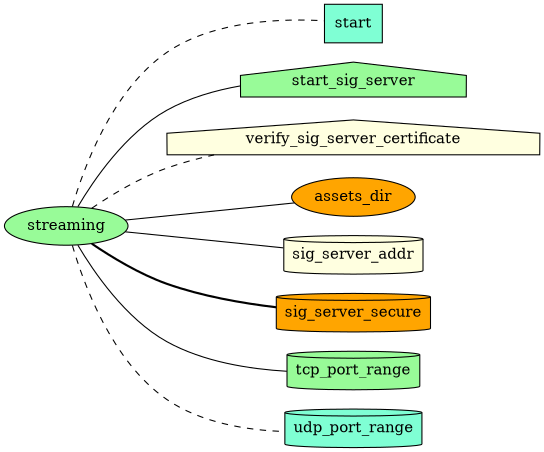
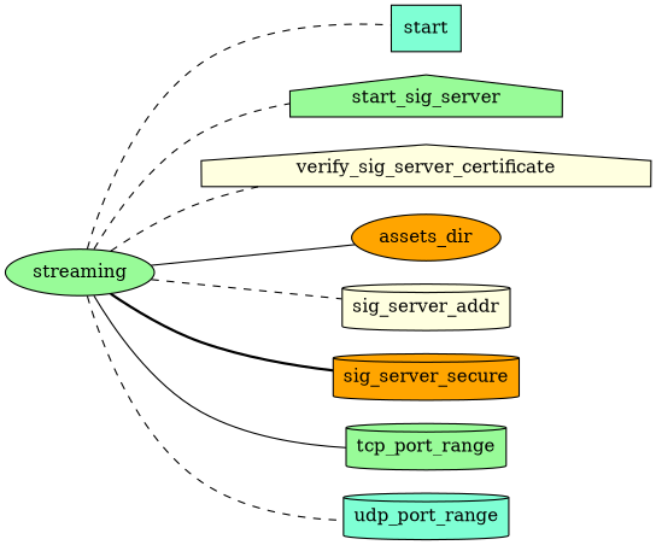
  graph {
    rankdir=LR
    node [fillcolor=palegreen shape=cylinder style=filled]
    edge [style=dashed]
    streaming [shape=ellipse]
    start [fillcolor=aquamarine shape=box]
    start_sig_server [shape=house]
    verify_sig_server_certificate [fillcolor=lightyellow shape=house]
    assets_dir [fillcolor=orange shape=ellipse]
    sig_server_addr [fillcolor=lightyellow]
    sig_server_secure [fillcolor=orange]
    tcp_port_range
    udp_port_range [fillcolor=aquamarine]
    streaming -- start
-   streaming -- start_sig_server [style=solid]
+   streaming -- start_sig_server
    streaming -- verify_sig_server_certificate
    streaming -- assets_dir [style=solid]
-   streaming -- sig_server_addr [style=solid]
+   streaming -- sig_server_addr
    streaming -- sig_server_secure [style=bold]
    streaming -- tcp_port_range [style=solid]
    streaming -- udp_port_range
  }
